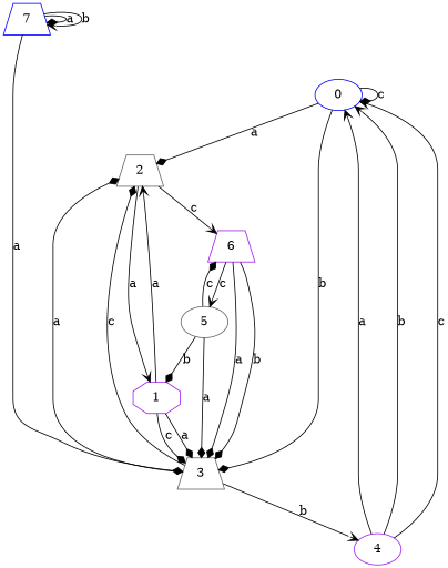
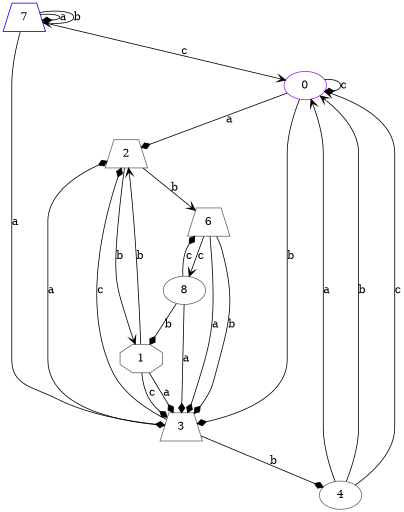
  digraph {
    node [color=gray40 shape=trapezium]
    edge [arrowhead=diamond]
-   n1 [color=blue label=0 shape=ellipse]
+   n1 [color=purple label=0 shape=ellipse]
    n2 [label=2]
    n3 [label=3]
-   n4 [color=purple label=1 shape=octagon]
-   n5 [color=purple label=6]
-   n6 [color=purple label=4 shape=ellipse]
-   n7 [label=5 shape=ellipse]
+   n4 [label=1 shape=octagon]
+   n5 [label=6]
+   n6 [label=4 shape=ellipse]
+   n7 [label=8 shape=ellipse]
    n8 [color=blue label=7]
    n1 -> n1 [label=c]
    n1 -> n2 [label=a]
    n1 -> n3 [label=b]
-   n2 -> n4 [arrowhead=vee label=a]
-   n2 -> n5 [arrowhead=vee label=c]
+   n2 -> n4 [arrowhead=vee label=b]
+   n2 -> n5 [arrowhead=vee label=b]
    n3 -> n2 [label=a]
    n3 -> n2 [label=c]
-   n3 -> n6 [arrowhead=vee label=b]
-   n4 -> n2 [arrowhead=vee label=a]
+   n3 -> n6 [label=b]
+   n4 -> n2 [arrowhead=vee label=b]
    n4 -> n3 [label=a]
    n4 -> n3 [label=c]
    n5 -> n3 [label=a]
    n5 -> n3 [label=b]
    n5 -> n7 [arrowhead=vee label=c]
    n6 -> n1 [arrowhead=vee label=a]
    n6 -> n1 [arrowhead=vee label=b]
    n6 -> n1 [arrowhead=vee label=c]
    n7 -> n3 [label=a]
    n7 -> n4 [label=b]
    n7 -> n5 [label=c]
+   n8 -> n1 [arrowhead=vee label=c]
    n8 -> n3 [label=a]
    n8 -> n8 [label=a]
    n8 -> n8 [arrowhead=vee label=b]
  }
